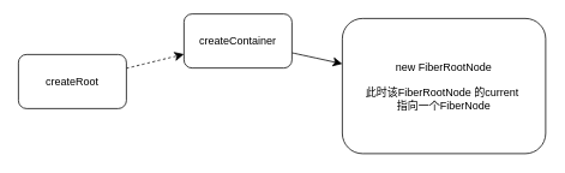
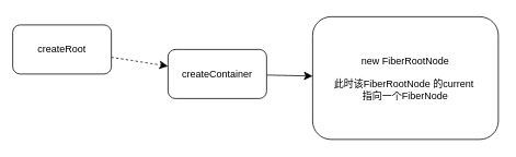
  <mxCell id="0" />
  <mxCell id="1" parent="0" />
  <mxCell id="2" value="" style="edgeStyle=none;curved=1;rounded=0;orthogonalLoop=1;jettySize=auto;html=1;fontSize=12;startSize=8;endSize=8;dashed=1;" edge="1" parent="1" source="3" target="5"><mxGeometry relative="1" as="geometry" /></mxCell>
- <mxCell id="3" value="createRoot" style="rounded=1;whiteSpace=wrap;html=1;" vertex="1" parent="1"><mxGeometry x="20" y="60" width="120" height="60" as="geometry" /></mxCell>
+ <mxCell id="3" value="createRoot" style="rounded=1;whiteSpace=wrap;html=1;" vertex="1" parent="1"><mxGeometry x="15" y="30" width="120" height="60" as="geometry" /></mxCell>
  <mxCell id="4" value="" style="edgeStyle=none;curved=1;rounded=0;orthogonalLoop=1;jettySize=auto;html=1;fontSize=12;startSize=8;endSize=8;" edge="1" parent="1" source="5" target="6"><mxGeometry relative="1" as="geometry" /></mxCell>
- <mxCell id="5" value="createContainer" style="whiteSpace=wrap;html=1;rounded=1;" vertex="1" parent="1"><mxGeometry x="204" y="15" width="120" height="60" as="geometry" /></mxCell>
+ <mxCell id="5" value="createContainer" style="whiteSpace=wrap;html=1;rounded=1;" vertex="1" parent="1"><mxGeometry x="204" y="60" width="120" height="60" as="geometry" /></mxCell>
  <mxCell id="6" value="new&amp;nbsp;FiberRootNode&lt;div&gt;&lt;br&gt;&lt;/div&gt;&lt;div&gt;此时该FiberRootNode 的current&amp;nbsp;&lt;/div&gt;&lt;div&gt;指向一个FiberNode&lt;/div&gt;" style="whiteSpace=wrap;html=1;rounded=1;" vertex="1" parent="1"><mxGeometry x="380" y="20" width="226" height="150" as="geometry" /></mxCell>
